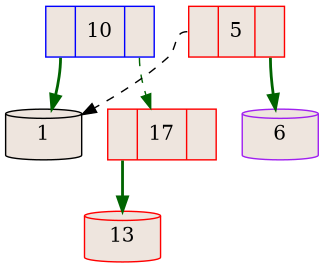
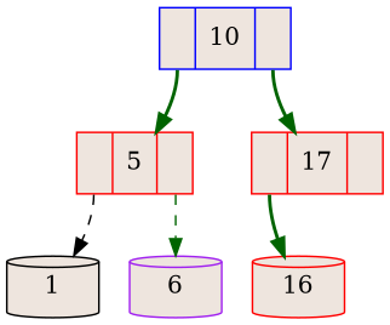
  digraph {
    rankdir=TB
    node [color=red fillcolor=seashell2 shape=record style=filled]
    edge [color=darkgreen style=bold tailport=C0]
    n1 [color=blue label="<C0> |10| <C1>"]
    n2 [label="<C0> |5| <C1>"]
    n3 [label="<C0> |17| <C1>"]
    n4 [color=black label=1 shape=cylinder]
    n5 [color=purple label=6 shape=cylinder]
-   n6 [label=13 shape=cylinder]
-   n1 -> n4
-   n1 -> n3 [style=dashed tailport=C1]
+   n6 [label=16 shape=cylinder]
+   n1 -> n2
+   n1 -> n3 [tailport=C1]
    n2 -> n4 [color=black style=dashed]
-   n2 -> n5 [tailport=C1]
+   n2 -> n5 [style=dashed tailport=C1]
    n3 -> n6
  }
